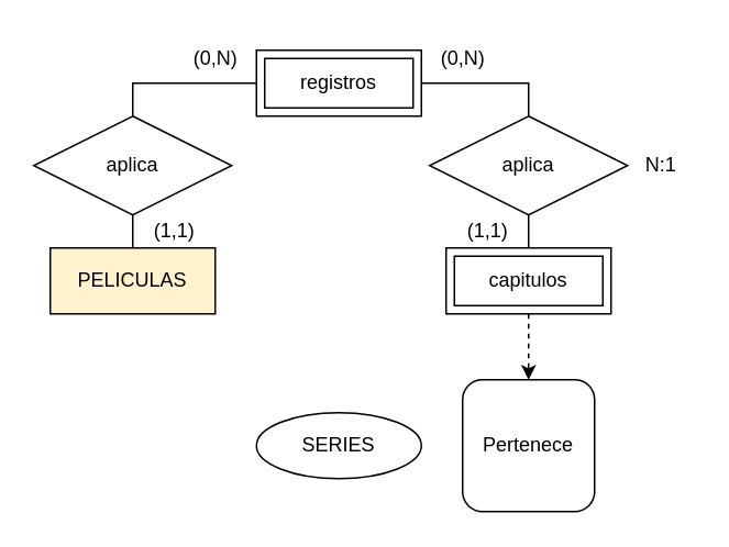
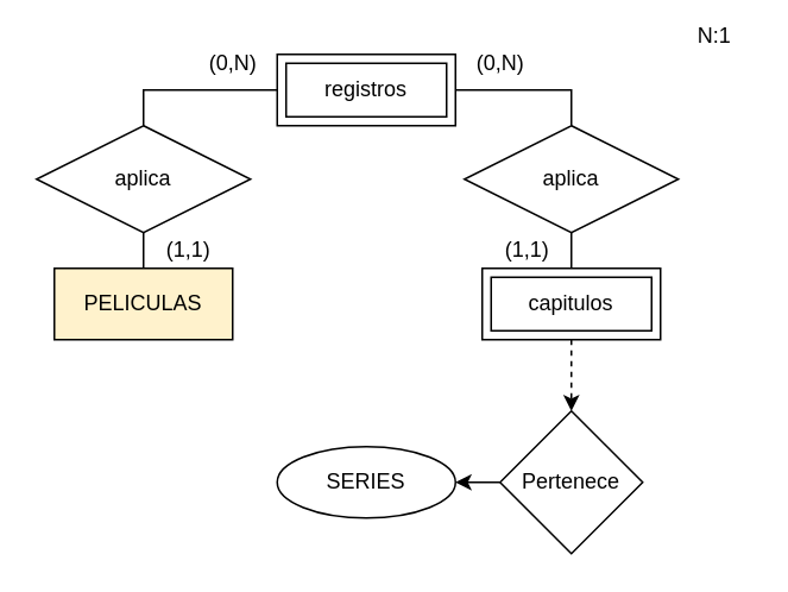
  <mxCell id="0" />
  <mxCell id="1" parent="0" />
  <mxCell id="2" value="PELICULAS" style="whiteSpace=wrap;html=1;align=center;fillColor=#fff2cc;" vertex="1" parent="1"><mxGeometry x="30" y="150" width="100" height="40" as="geometry" /></mxCell>
  <mxCell id="3" value="SERIES" style="ellipse;whiteSpace=wrap;html=1;align=center;" vertex="1" parent="1"><mxGeometry x="155" y="250" width="100" height="40" as="geometry" /></mxCell>
  <mxCell id="4" style="edgeStyle=orthogonalEdgeStyle;rounded=0;orthogonalLoop=1;jettySize=auto;html=1;endArrow=classic;endFill=1;dashed=1;" edge="1" parent="1" source="5" target="7"><mxGeometry relative="1" as="geometry" /></mxCell>
  <mxCell id="5" value="capitulos" style="shape=ext;margin=3;double=1;whiteSpace=wrap;html=1;align=center;" vertex="1" parent="1"><mxGeometry x="270" y="150" width="100" height="40" as="geometry" /></mxCell>
- <mxCell id="7" value="Pertenece" style="whiteSpace=wrap;html=1;rounded=1;" vertex="1" parent="1"><mxGeometry x="280" y="230" width="80" height="80" as="geometry" /></mxCell>
+ <mxCell id="6" style="edgeStyle=orthogonalEdgeStyle;rounded=0;orthogonalLoop=1;jettySize=auto;html=1;endArrow=classic;endFill=1;" edge="1" parent="1" source="7" target="3"><mxGeometry relative="1" as="geometry" /></mxCell>
+ <mxCell id="7" value="Pertenece" style="rhombus;whiteSpace=wrap;html=1;" vertex="1" parent="1"><mxGeometry x="280" y="230" width="80" height="80" as="geometry" /></mxCell>
  <mxCell id="8" style="edgeStyle=orthogonalEdgeStyle;rounded=0;orthogonalLoop=1;jettySize=auto;html=1;exitX=0;exitY=0.5;exitDx=0;exitDy=0;entryX=0.5;entryY=0;entryDx=0;entryDy=0;endArrow=none;endFill=0;" edge="1" parent="1" source="10" target="12"><mxGeometry relative="1" as="geometry"><mxPoint x="155" y="10" as="sourcePoint" /></mxGeometry></mxCell>
  <mxCell id="9" style="edgeStyle=orthogonalEdgeStyle;rounded=0;orthogonalLoop=1;jettySize=auto;html=1;exitX=1;exitY=0.5;exitDx=0;exitDy=0;entryX=0.5;entryY=0;entryDx=0;entryDy=0;endArrow=none;endFill=0;" edge="1" parent="1" source="10" target="14"><mxGeometry relative="1" as="geometry"><mxPoint x="255" y="10" as="sourcePoint" /></mxGeometry></mxCell>
  <mxCell id="10" value="registros" style="shape=ext;margin=3;double=1;whiteSpace=wrap;html=1;align=center;" vertex="1" parent="1"><mxGeometry x="155" y="30" width="100" height="40" as="geometry" /></mxCell>
  <mxCell id="11" style="edgeStyle=orthogonalEdgeStyle;rounded=0;orthogonalLoop=1;jettySize=auto;html=1;exitX=0.5;exitY=1;exitDx=0;exitDy=0;entryX=0.5;entryY=0;entryDx=0;entryDy=0;endArrow=none;endFill=0;" edge="1" parent="1" source="12" target="2"><mxGeometry relative="1" as="geometry" /></mxCell>
  <mxCell id="12" value="aplica" style="shape=rhombus;perimeter=rhombusPerimeter;whiteSpace=wrap;html=1;align=center;" vertex="1" parent="1"><mxGeometry x="20" y="70" width="120" height="60" as="geometry" /></mxCell>
  <mxCell id="13" style="edgeStyle=orthogonalEdgeStyle;rounded=0;orthogonalLoop=1;jettySize=auto;html=1;exitX=0.5;exitY=1;exitDx=0;exitDy=0;entryX=0.5;entryY=0;entryDx=0;entryDy=0;endArrow=none;endFill=0;" edge="1" parent="1" source="14" target="5"><mxGeometry relative="1" as="geometry" /></mxCell>
  <mxCell id="14" value="aplica" style="shape=rhombus;perimeter=rhombusPerimeter;whiteSpace=wrap;html=1;align=center;" vertex="1" parent="1"><mxGeometry x="260" y="70" width="120" height="60" as="geometry" /></mxCell>
  <mxCell id="15" value="(0,N)" style="text;html=1;align=center;verticalAlign=middle;resizable=0;points=[];autosize=1;strokeColor=none;fillColor=none;" vertex="1" parent="1"><mxGeometry x="105" y="20" width="50" height="30" as="geometry" /></mxCell>
  <mxCell id="16" value="(0,N)" style="text;html=1;align=center;verticalAlign=middle;resizable=0;points=[];autosize=1;strokeColor=none;fillColor=none;" vertex="1" parent="1"><mxGeometry x="255" y="20" width="50" height="30" as="geometry" /></mxCell>
  <mxCell id="17" value="(1,1)" style="text;html=1;align=center;verticalAlign=middle;resizable=0;points=[];autosize=1;strokeColor=none;fillColor=none;" vertex="1" parent="1"><mxGeometry x="80" y="125" width="50" height="30" as="geometry" /></mxCell>
  <mxCell id="18" value="(1,1)" style="text;html=1;align=center;verticalAlign=middle;resizable=0;points=[];autosize=1;strokeColor=none;fillColor=none;" vertex="1" parent="1"><mxGeometry x="270" y="125" width="50" height="30" as="geometry" /></mxCell>
- <mxCell id="19" value="N:1" style="text;html=1;align=center;verticalAlign=middle;resizable=0;points=[];autosize=1;strokeColor=none;fillColor=none;" vertex="1" parent="1"><mxGeometry x="380" y="85" width="40" height="30" as="geometry" /></mxCell>
+ <mxCell id="19" value="N:1" style="text;html=1;align=center;verticalAlign=middle;resizable=0;points=[];autosize=1;strokeColor=none;fillColor=none;" vertex="1" parent="1"><mxGeometry x="380" y="5" width="40" height="30" as="geometry" /></mxCell>
